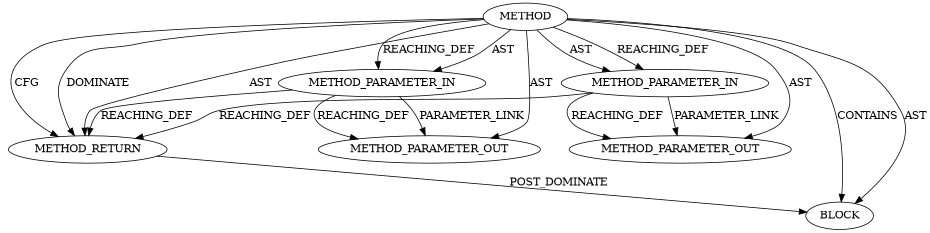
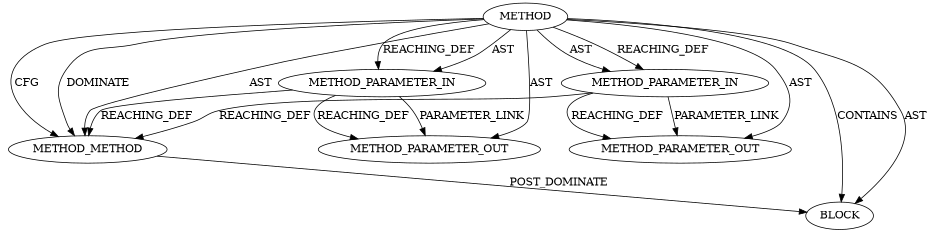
  digraph {
    node [CODE="<empty>" EVALUATION_STRATEGY=BY_VALUE ORDER=2 TYPE_FULL_NAME=ANY IS_VARIADIC=false]
-   n1 [CODE=RET label=METHOD_RETURN IS_VARIADIC=""]
+   n1 [CODE=RET label=METHOD_METHOD IS_VARIADIC=""]
    n2 [ARGUMENT_INDEX=1 ORDER=1 label=BLOCK EVALUATION_STRATEGY="" IS_VARIADIC=""]
    n3 [AST_PARENT_FULL_NAME="<global>" AST_PARENT_TYPE=NAMESPACE_BLOCK FILENAME="<empty>" FULL_NAME=pqueue_insert IS_EXTERNAL=true NAME=pqueue_insert ORDER=0 label=METHOD EVALUATION_STRATEGY="" TYPE_FULL_NAME="" IS_VARIADIC=""]
    n4 [CODE=p2 INDEX=2 NAME=p2 label=METHOD_PARAMETER_IN]
    n5 [CODE=p2 INDEX=2 NAME=p2 label=METHOD_PARAMETER_OUT]
    n6 [CODE=p1 INDEX=1 NAME=p1 ORDER=1 label=METHOD_PARAMETER_IN]
    n7 [CODE=p1 INDEX=1 NAME=p1 ORDER=1 label=METHOD_PARAMETER_OUT]
    n1 -> n2 [label=POST_DOMINATE]
    n3 -> n1 [label=CFG]
    n3 -> n1 [label=DOMINATE]
    n3 -> n1 [label=AST]
    n3 -> n2 [label=CONTAINS]
    n3 -> n2 [label=AST]
    n3 -> n4 [label=REACHING_DEF]
    n3 -> n4 [label=AST]
    n3 -> n5 [label=AST]
    n3 -> n6 [label=REACHING_DEF]
    n3 -> n6 [label=AST]
    n3 -> n7 [label=AST]
    n4 -> n1 [VARIABLE=p2 label=REACHING_DEF]
    n4 -> n5 [label=PARAMETER_LINK]
    n4 -> n5 [VARIABLE=p2 label=REACHING_DEF]
    n6 -> n1 [VARIABLE=p1 label=REACHING_DEF]
    n6 -> n7 [VARIABLE=p1 label=REACHING_DEF]
    n6 -> n7 [label=PARAMETER_LINK]
  }
